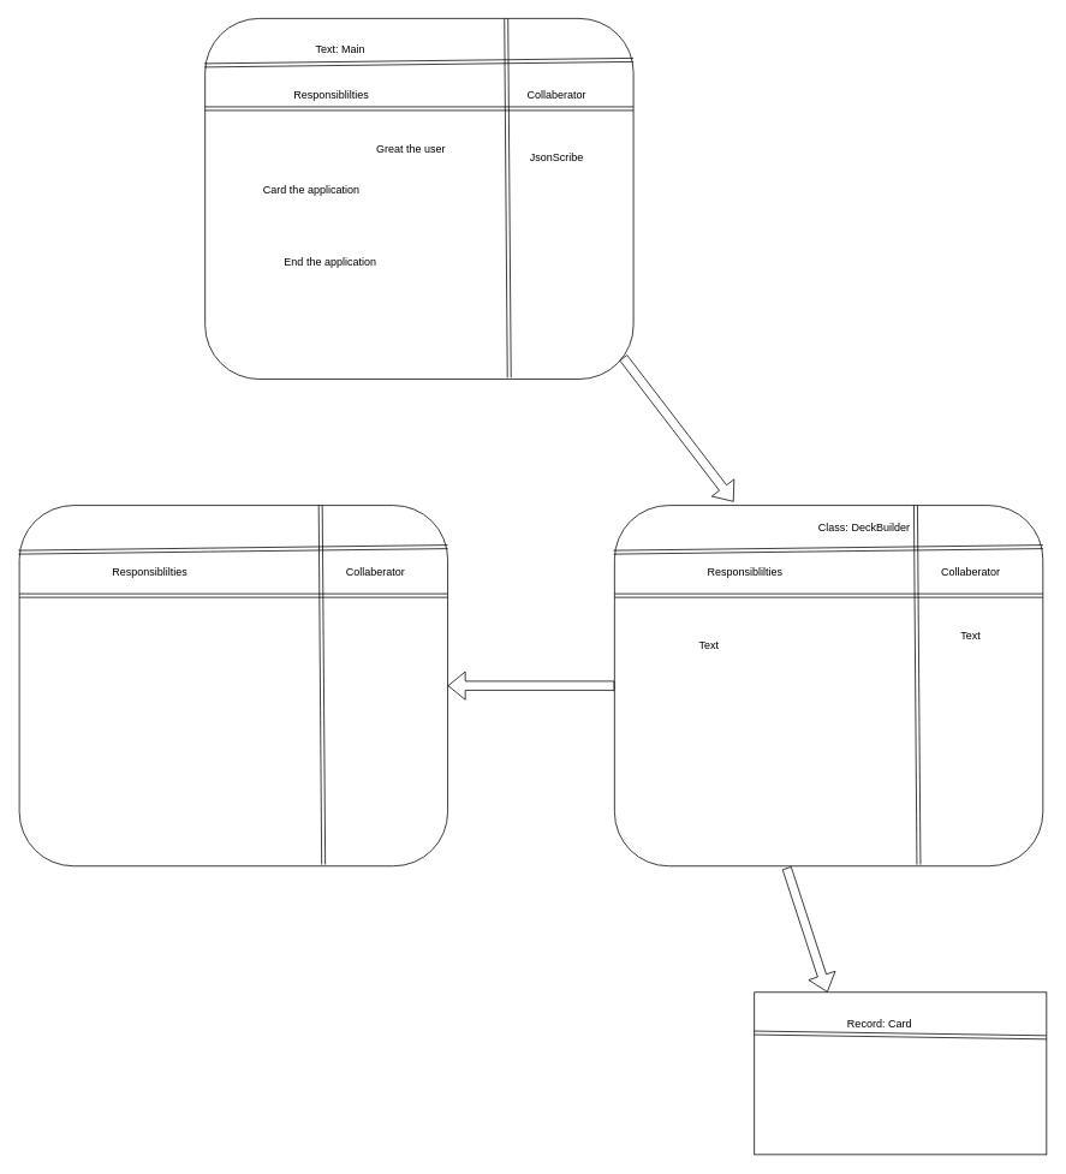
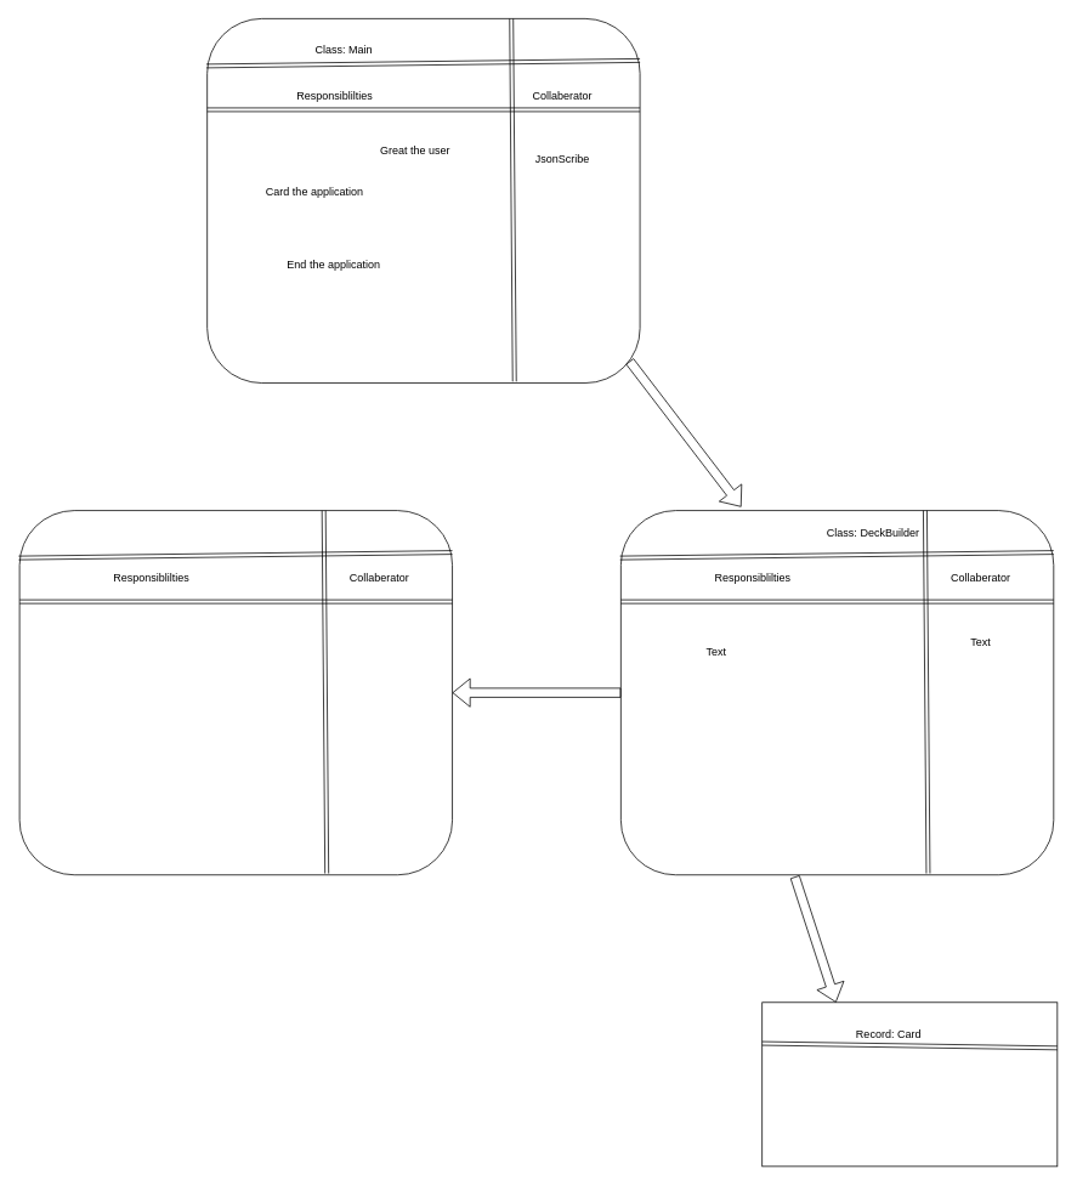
  <mxCell id="0" />
  <mxCell id="1" parent="0" />
  <mxCell id="2" value="" style="rounded=1;whiteSpace=wrap;html=1;" vertex="1" parent="1"><mxGeometry x="226.9" y="20" width="475" height="400" as="geometry" /></mxCell>
  <mxCell id="3" value="" style="shape=link;html=1;exitX=0;exitY=0.25;exitDx=0;exitDy=0;entryX=1;entryY=0.25;entryDx=0;entryDy=0;" edge="1" parent="1" source="2" target="2"><mxGeometry width="100" relative="1" as="geometry"><mxPoint x="176.9" y="170" as="sourcePoint" /><mxPoint x="276.9" y="170" as="targetPoint" /></mxGeometry></mxCell>
  <mxCell id="4" value="" style="shape=link;html=1;entryX=0.71;entryY=0.996;entryDx=0;entryDy=0;entryPerimeter=0;exitX=0.703;exitY=0;exitDx=0;exitDy=0;exitPerimeter=0;" edge="1" parent="1" source="2" target="2"><mxGeometry width="100" relative="1" as="geometry"><mxPoint x="286.9" y="130" as="sourcePoint" /><mxPoint x="336.9" y="230" as="targetPoint" /></mxGeometry></mxCell>
- <mxCell id="5" value="Text: Main" style="text;html=1;strokeColor=none;fillColor=none;align=center;verticalAlign=middle;whiteSpace=wrap;rounded=0;" vertex="1" parent="1"><mxGeometry x="326.9" y="40" width="100" height="30" as="geometry" /></mxCell>
+ <mxCell id="5" value="Class: Main" style="text;html=1;strokeColor=none;fillColor=none;align=center;verticalAlign=middle;whiteSpace=wrap;rounded=0;" vertex="1" parent="1"><mxGeometry x="326.9" y="40" width="100" height="30" as="geometry" /></mxCell>
  <mxCell id="6" value="JsonScribe" style="text;html=1;strokeColor=none;fillColor=none;align=center;verticalAlign=middle;whiteSpace=wrap;rounded=0;" vertex="1" parent="1"><mxGeometry x="586.9" y="160" width="60" height="30" as="geometry" /></mxCell>
  <mxCell id="7" value="Great the user" style="text;html=1;strokeColor=none;fillColor=none;align=center;verticalAlign=middle;whiteSpace=wrap;rounded=0;" vertex="1" parent="1"><mxGeometry x="405.95" y="150" width="99.05" height="30" as="geometry" /></mxCell>
  <mxCell id="8" value="Collaberator" style="text;html=1;strokeColor=none;fillColor=none;align=center;verticalAlign=middle;whiteSpace=wrap;rounded=0;" vertex="1" parent="1"><mxGeometry x="586.9" y="90" width="60" height="30" as="geometry" /></mxCell>
  <mxCell id="9" value="" style="shape=link;html=1;exitX=-0.002;exitY=0.13;exitDx=0;exitDy=0;exitPerimeter=0;entryX=1;entryY=0.115;entryDx=0;entryDy=0;entryPerimeter=0;" edge="1" parent="1" source="2" target="2"><mxGeometry width="100" relative="1" as="geometry"><mxPoint x="306.9" y="50" as="sourcePoint" /><mxPoint x="406.9" y="50" as="targetPoint" /></mxGeometry></mxCell>
  <mxCell id="10" value="Responsiblilties" style="text;html=1;strokeColor=none;fillColor=none;align=center;verticalAlign=middle;whiteSpace=wrap;rounded=0;" vertex="1" parent="1"><mxGeometry x="336.9" y="90" width="60" height="30" as="geometry" /></mxCell>
  <mxCell id="11" value="" style="rounded=1;whiteSpace=wrap;html=1;" vertex="1" parent="1"><mxGeometry x="20.95" y="560" width="475" height="400" as="geometry" /></mxCell>
  <mxCell id="12" value="" style="shape=link;html=1;exitX=0;exitY=0.25;exitDx=0;exitDy=0;entryX=1;entryY=0.25;entryDx=0;entryDy=0;" edge="1" parent="1" source="11" target="11"><mxGeometry width="100" relative="1" as="geometry"><mxPoint x="-24.05" y="700" as="sourcePoint" /><mxPoint x="75.95" y="700" as="targetPoint" /></mxGeometry></mxCell>
  <mxCell id="13" value="" style="shape=link;html=1;entryX=0.71;entryY=0.996;entryDx=0;entryDy=0;entryPerimeter=0;exitX=0.703;exitY=0;exitDx=0;exitDy=0;exitPerimeter=0;" edge="1" parent="1" source="11" target="11"><mxGeometry width="100" relative="1" as="geometry"><mxPoint x="85.95" y="660" as="sourcePoint" /><mxPoint x="135.95" y="760" as="targetPoint" /></mxGeometry></mxCell>
  <mxCell id="14" value="Collaberator" style="text;html=1;strokeColor=none;fillColor=none;align=center;verticalAlign=middle;whiteSpace=wrap;rounded=0;" vertex="1" parent="1"><mxGeometry x="385.95" y="620" width="60" height="30" as="geometry" /></mxCell>
  <mxCell id="15" value="" style="shape=link;html=1;exitX=-0.002;exitY=0.13;exitDx=0;exitDy=0;exitPerimeter=0;entryX=1;entryY=0.115;entryDx=0;entryDy=0;entryPerimeter=0;" edge="1" parent="1" source="11" target="11"><mxGeometry width="100" relative="1" as="geometry"><mxPoint x="105.95" y="580" as="sourcePoint" /><mxPoint x="205.95" y="580" as="targetPoint" /></mxGeometry></mxCell>
  <mxCell id="16" value="Responsiblilties" style="text;html=1;strokeColor=none;fillColor=none;align=center;verticalAlign=middle;whiteSpace=wrap;rounded=0;" vertex="1" parent="1"><mxGeometry x="135.95" y="620" width="60" height="30" as="geometry" /></mxCell>
  <mxCell id="17" value="" style="rounded=1;whiteSpace=wrap;html=1;" vertex="1" parent="1"><mxGeometry x="680.95" y="560" width="475" height="400" as="geometry" /></mxCell>
  <mxCell id="18" value="" style="shape=link;html=1;exitX=0;exitY=0.25;exitDx=0;exitDy=0;entryX=1;entryY=0.25;entryDx=0;entryDy=0;" edge="1" parent="1" source="17" target="17"><mxGeometry width="100" relative="1" as="geometry"><mxPoint x="635.95" y="700" as="sourcePoint" /><mxPoint x="735.95" y="700" as="targetPoint" /></mxGeometry></mxCell>
  <mxCell id="19" value="" style="shape=link;html=1;entryX=0.71;entryY=0.996;entryDx=0;entryDy=0;entryPerimeter=0;exitX=0.703;exitY=0;exitDx=0;exitDy=0;exitPerimeter=0;" edge="1" parent="1" source="17" target="17"><mxGeometry width="100" relative="1" as="geometry"><mxPoint x="745.95" y="660" as="sourcePoint" /><mxPoint x="795.95" y="760" as="targetPoint" /></mxGeometry></mxCell>
  <mxCell id="20" value="Class: DeckBuilder" style="text;html=1;strokeColor=none;fillColor=none;align=center;verticalAlign=middle;whiteSpace=wrap;rounded=0;" vertex="1" parent="1"><mxGeometry x="885.95" y="570" width="144.05" height="30" as="geometry" /></mxCell>
  <mxCell id="21" value="Text" style="text;html=1;strokeColor=none;fillColor=none;align=center;verticalAlign=middle;whiteSpace=wrap;rounded=0;" vertex="1" parent="1"><mxGeometry x="1045.95" y="690" width="60" height="30" as="geometry" /></mxCell>
  <mxCell id="22" value="Text" style="text;html=1;strokeColor=none;fillColor=none;align=center;verticalAlign=middle;whiteSpace=wrap;rounded=0;" vertex="1" parent="1"><mxGeometry x="755.95" y="700" width="60" height="30" as="geometry" /></mxCell>
  <mxCell id="23" value="Collaberator" style="text;html=1;strokeColor=none;fillColor=none;align=center;verticalAlign=middle;whiteSpace=wrap;rounded=0;" vertex="1" parent="1"><mxGeometry x="1045.95" y="620" width="60" height="30" as="geometry" /></mxCell>
  <mxCell id="24" value="" style="shape=link;html=1;exitX=-0.002;exitY=0.13;exitDx=0;exitDy=0;exitPerimeter=0;entryX=1;entryY=0.115;entryDx=0;entryDy=0;entryPerimeter=0;" edge="1" parent="1" source="17" target="17"><mxGeometry width="100" relative="1" as="geometry"><mxPoint x="765.95" y="580" as="sourcePoint" /><mxPoint x="865.95" y="580" as="targetPoint" /></mxGeometry></mxCell>
  <mxCell id="25" value="Responsiblilties" style="text;html=1;strokeColor=none;fillColor=none;align=center;verticalAlign=middle;whiteSpace=wrap;rounded=0;" vertex="1" parent="1"><mxGeometry x="795.95" y="620" width="60" height="30" as="geometry" /></mxCell>
  <mxCell id="26" value="Card the application" style="text;html=1;strokeColor=none;fillColor=none;align=center;verticalAlign=middle;whiteSpace=wrap;rounded=0;" vertex="1" parent="1"><mxGeometry x="280" y="190" width="130" height="40" as="geometry" /></mxCell>
  <mxCell id="27" value="" style="rounded=0;whiteSpace=wrap;html=1;" vertex="1" parent="1"><mxGeometry x="836" y="1100" width="324" height="180" as="geometry" /></mxCell>
  <mxCell id="28" value="" style="shape=link;html=1;exitX=0;exitY=0.25;exitDx=0;exitDy=0;" edge="1" parent="1" source="27"><mxGeometry width="100" relative="1" as="geometry"><mxPoint x="900" y="1170" as="sourcePoint" /><mxPoint x="1160" y="1150" as="targetPoint" /></mxGeometry></mxCell>
  <mxCell id="29" value="Record: Card" style="text;html=1;strokeColor=none;fillColor=none;align=center;verticalAlign=middle;whiteSpace=wrap;rounded=0;" vertex="1" parent="1"><mxGeometry x="910" y="1120" width="130" height="30" as="geometry" /></mxCell>
  <mxCell id="30" value="" style="shape=flexArrow;endArrow=classic;html=1;entryX=0.278;entryY=-0.01;entryDx=0;entryDy=0;entryPerimeter=0;exitX=0.976;exitY=0.94;exitDx=0;exitDy=0;exitPerimeter=0;" edge="1" parent="1" source="2" target="17"><mxGeometry width="50" height="50" relative="1" as="geometry"><mxPoint x="677.587" y="420" as="sourcePoint" /><mxPoint x="830" y="360" as="targetPoint" /></mxGeometry></mxCell>
  <mxCell id="31" value="" style="shape=flexArrow;endArrow=classic;html=1;exitX=0.402;exitY=1.005;exitDx=0;exitDy=0;exitPerimeter=0;entryX=0.25;entryY=0;entryDx=0;entryDy=0;" edge="1" parent="1" source="17" target="27"><mxGeometry width="50" height="50" relative="1" as="geometry"><mxPoint x="880" y="1050" as="sourcePoint" /><mxPoint x="930" y="1000" as="targetPoint" /></mxGeometry></mxCell>
  <mxCell id="32" value="" style="shape=flexArrow;endArrow=classic;html=1;" edge="1" parent="1" source="17" target="11"><mxGeometry width="50" height="50" relative="1" as="geometry"><mxPoint x="580" y="770" as="sourcePoint" /><mxPoint x="630" y="720" as="targetPoint" /></mxGeometry></mxCell>
  <mxCell id="33" value="End the application" style="text;html=1;strokeColor=none;fillColor=none;align=center;verticalAlign=middle;whiteSpace=wrap;rounded=0;" vertex="1" parent="1"><mxGeometry x="300.95" y="270" width="130" height="40" as="geometry" /></mxCell>
